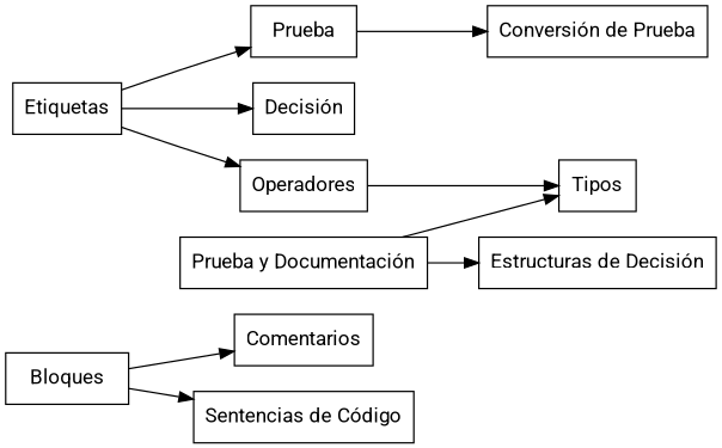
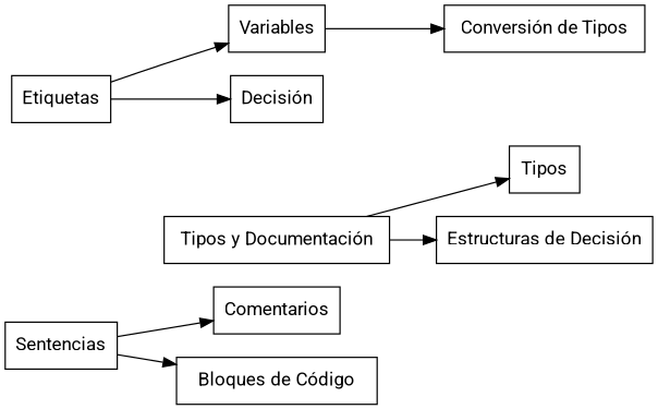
  digraph {
    fontname=Roboto
    rankdir=LR
    node [fontname=Roboto shape=rectangle]
    edge [fontname=Roboto]
-   n1 [label=Bloques]
+   n1 [label=Sentencias]
    n2 [label=Comentarios]
-   n3 [label="Sentencias de Código"]
+   n3 [label="Bloques de Código"]
    n4 [label=Etiquetas]
-   n5 [label=Prueba]
+   n5 [label=Variables]
    n6 [label="Decisión"]
-   n7 [label=Operadores]
-   n8 [label="Conversión de Prueba"]
+   n8 [label="Conversión de Tipos"]
    n9 [label=Tipos]
    n10 [label="Estructuras de Decisión"]
-   n11 [label="Prueba y Documentación"]
+   n11 [label="Tipos y Documentación"]
    n1 -> n2
    n1 -> n3
    n4 -> n5
    n4 -> n6
-   n4 -> n7
    n5 -> n8
-   n7 -> n9
    n11 -> n9
    n11 -> n10
  }
